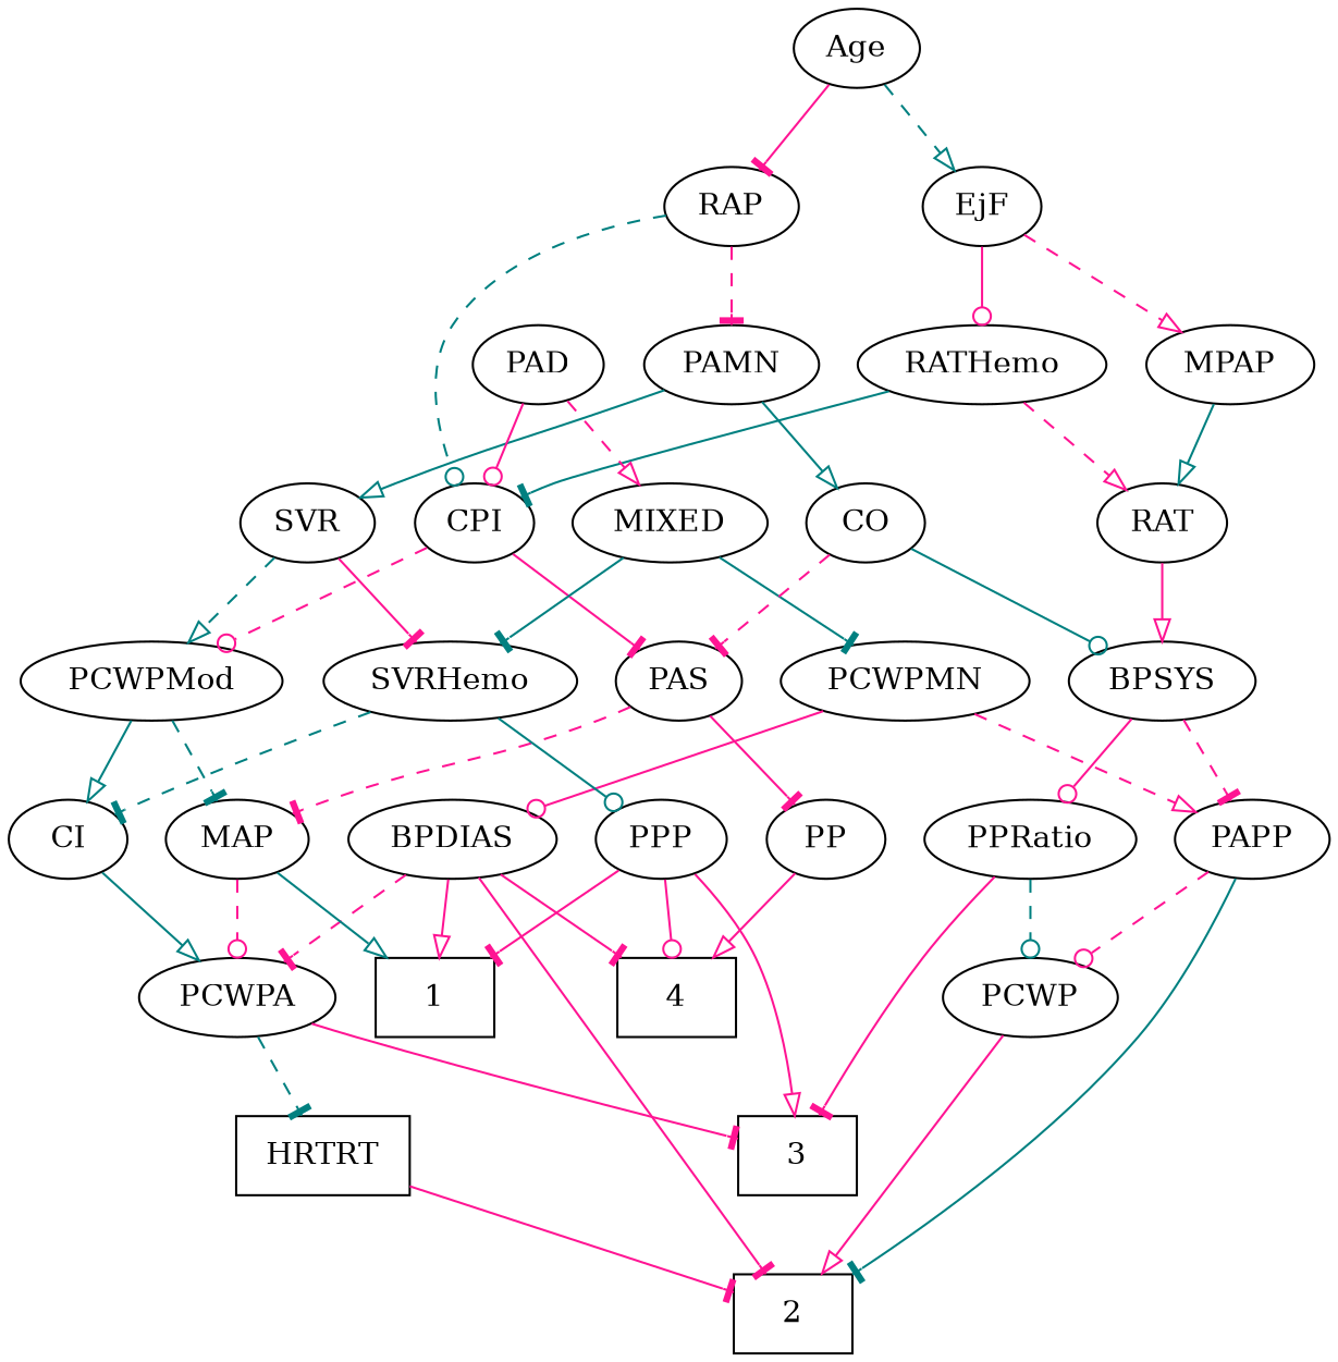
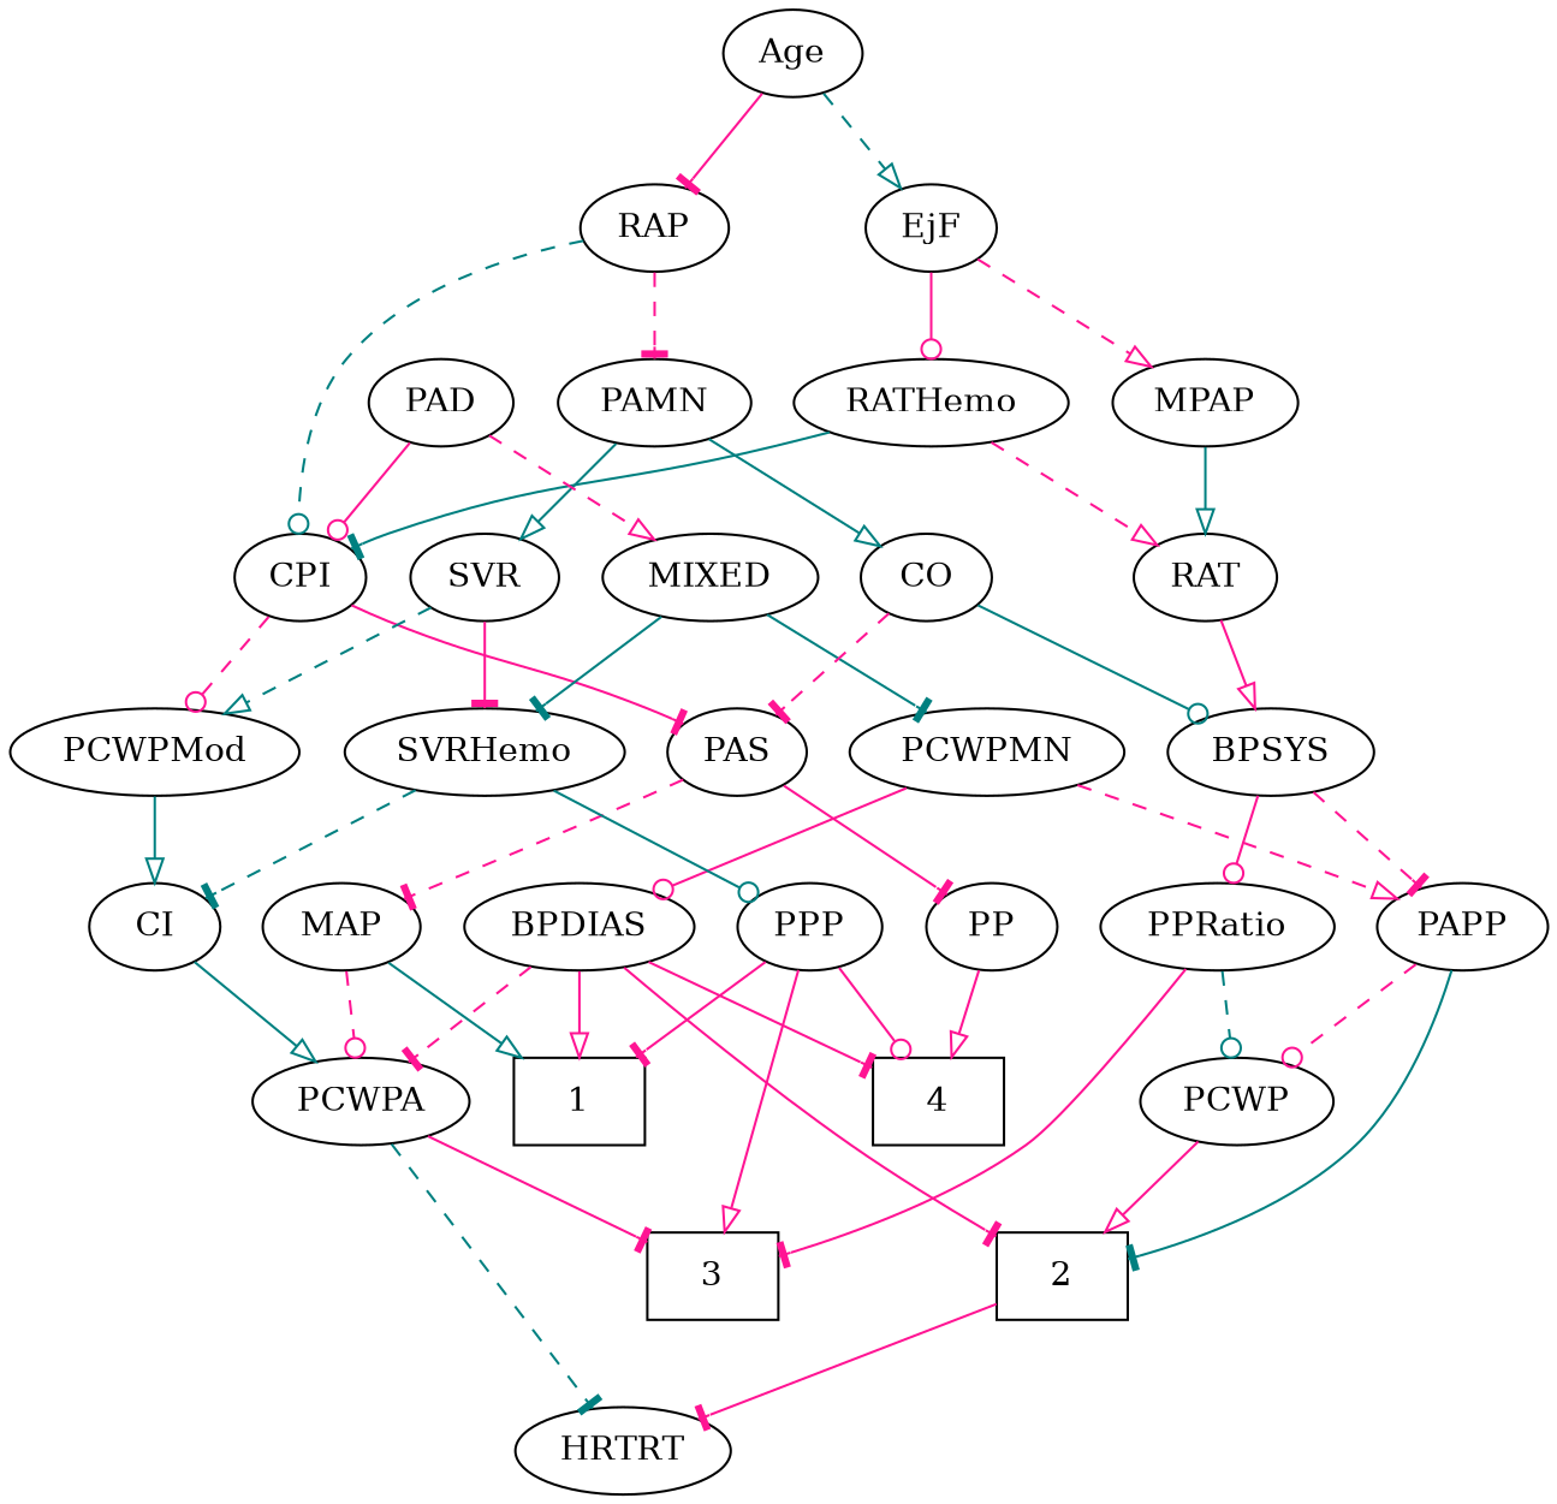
  strict digraph {
    edge [arrowhead=tee color=deeppink style=solid]
    1 [height=0.5 shape=box width=0.75]
    2 [height=0.5 shape=box width=0.75]
    3 [height=0.5 shape=box width=0.75]
    4 [height=0.5 shape=box width=0.75]
    Age [height=0.5 width=0.75]
    EjF [height=0.5 width=0.75]
    RAP [height=0.5 width=0.77632]
    MPAP [height=0.5 width=0.97491]
    RATHemo [height=0.5 width=1.3721]
    PAMN [height=0.5 width=1.011]
    CPI [height=0.5 width=0.75]
    RAT [height=0.5 width=0.75827]
    PAD [height=0.5 width=0.79437]
    MIXED [height=0.5 width=1.1193]
    CO [height=0.5 width=0.75]
    SVR [height=0.5 width=0.77632]
    BPSYS [height=0.5 width=1.0471]
    PAS [height=0.5 width=0.75]
    PCWPMod [height=0.5 width=1.4443]
    PCWPMN [height=0.5 width=1.3902]
    SVRHemo [height=0.5 width=1.3902]
    PAPP [height=0.5 width=0.88464]
    BPDIAS [height=0.5 width=1.1735]
    CI [height=0.5 width=0.75]
    PPP [height=0.5 width=0.75]
    PCWP [height=0.5 width=0.97491]
    PCWPA [height=0.5 width=1.1555]
    PPRatio [height=0.5 width=1.1013]
    MAP [height=0.5 width=0.84854]
    PP [height=0.5 width=0.75]
-   HRTRT [height=0.5 width=1.1013 shape=box]
+   HRTRT [height=0.5 width=1.1013]
    Age -> EjF [arrowhead=onormal color=teal style=dashed]
    Age -> RAP
    EjF -> MPAP [arrowhead=onormal style=dashed]
    EjF -> RATHemo [arrowhead=odot]
    RAP -> PAMN [style=dashed]
    RAP -> CPI [arrowhead=odot color=teal style=dashed]
    MPAP -> RAT [arrowhead=onormal color=teal]
    RATHemo -> CPI [color=teal]
    RATHemo -> RAT [arrowhead=onormal style=dashed]
    PAMN -> CO [arrowhead=onormal color=teal]
    PAMN -> SVR [arrowhead=onormal color=teal]
    CPI -> PAS
    CPI -> PCWPMod [arrowhead=odot style=dashed]
    RAT -> BPSYS [arrowhead=onormal]
    PAD -> CPI [arrowhead=odot]
    PAD -> MIXED [arrowhead=onormal style=dashed]
    MIXED -> PCWPMN [color=teal]
    MIXED -> SVRHemo [color=teal]
    CO -> BPSYS [arrowhead=odot color=teal]
    CO -> PAS [style=dashed]
    SVR -> PCWPMod [arrowhead=onormal color=teal style=dashed]
    SVR -> SVRHemo
    BPSYS -> PAPP [style=dashed]
    BPSYS -> PPRatio [arrowhead=odot]
    PAS -> MAP [style=dashed]
    PAS -> PP
    PCWPMod -> CI [arrowhead=onormal color=teal]
-   PCWPMod -> MAP [color=teal style=dashed]
    PCWPMN -> PAPP [arrowhead=onormal style=dashed]
    PCWPMN -> BPDIAS [arrowhead=odot]
    SVRHemo -> CI [color=teal style=dashed]
    SVRHemo -> PPP [arrowhead=odot color=teal]
    PAPP -> 2 [color=teal]
    PAPP -> PCWP [arrowhead=odot style=dashed]
    BPDIAS -> 1 [arrowhead=onormal]
    BPDIAS -> 2
    BPDIAS -> 4
    BPDIAS -> PCWPA [style=dashed]
    CI -> PCWPA [arrowhead=onormal color=teal]
    PPP -> 1
    PPP -> 3 [arrowhead=onormal]
    PPP -> 4 [arrowhead=odot]
    PCWP -> 2 [arrowhead=onormal]
    PCWPA -> 3
    PCWPA -> HRTRT [color=teal style=dashed]
    PPRatio -> 3
    PPRatio -> PCWP [arrowhead=odot color=teal style=dashed]
    MAP -> 1 [arrowhead=onormal color=teal]
    MAP -> PCWPA [arrowhead=odot style=dashed]
    PP -> 4 [arrowhead=onormal]
-   HRTRT -> 2
+   2 -> HRTRT
  }
